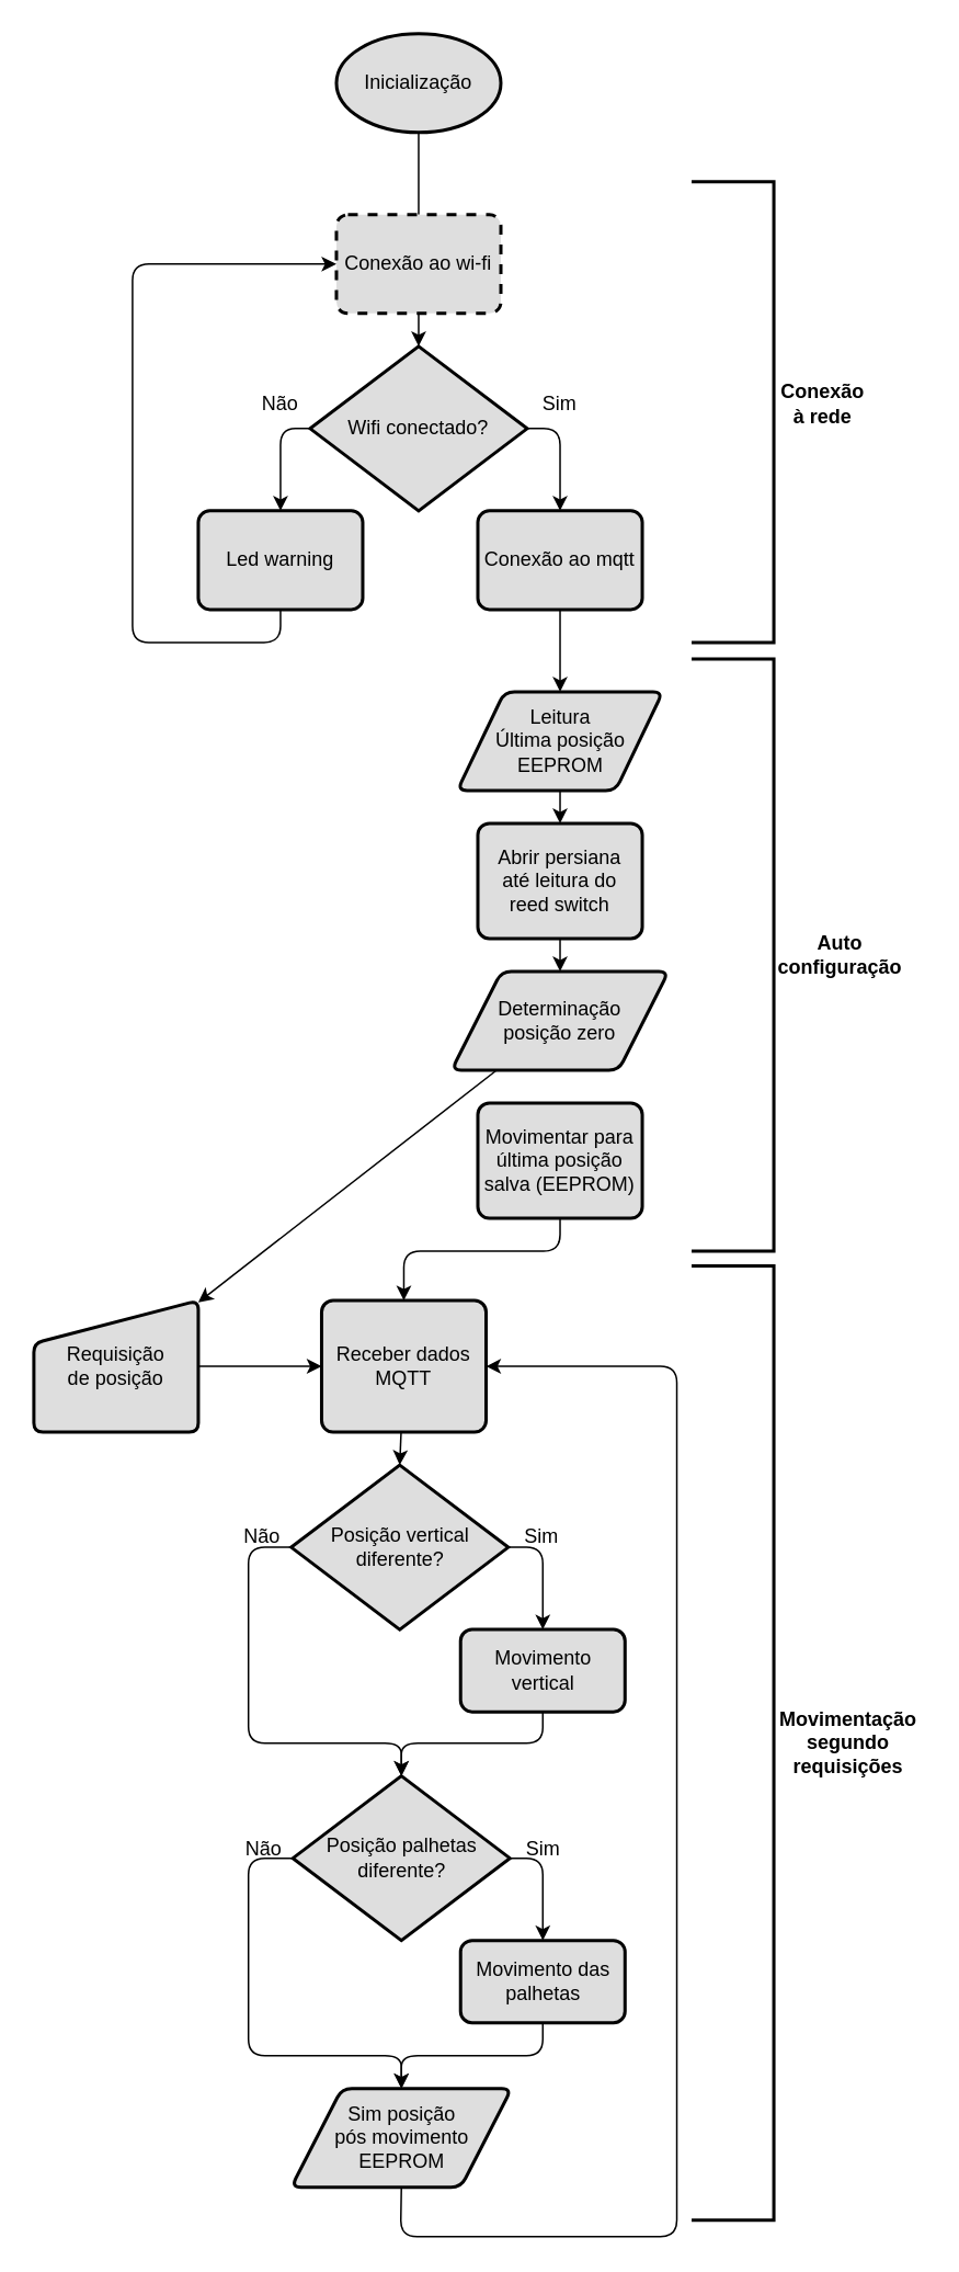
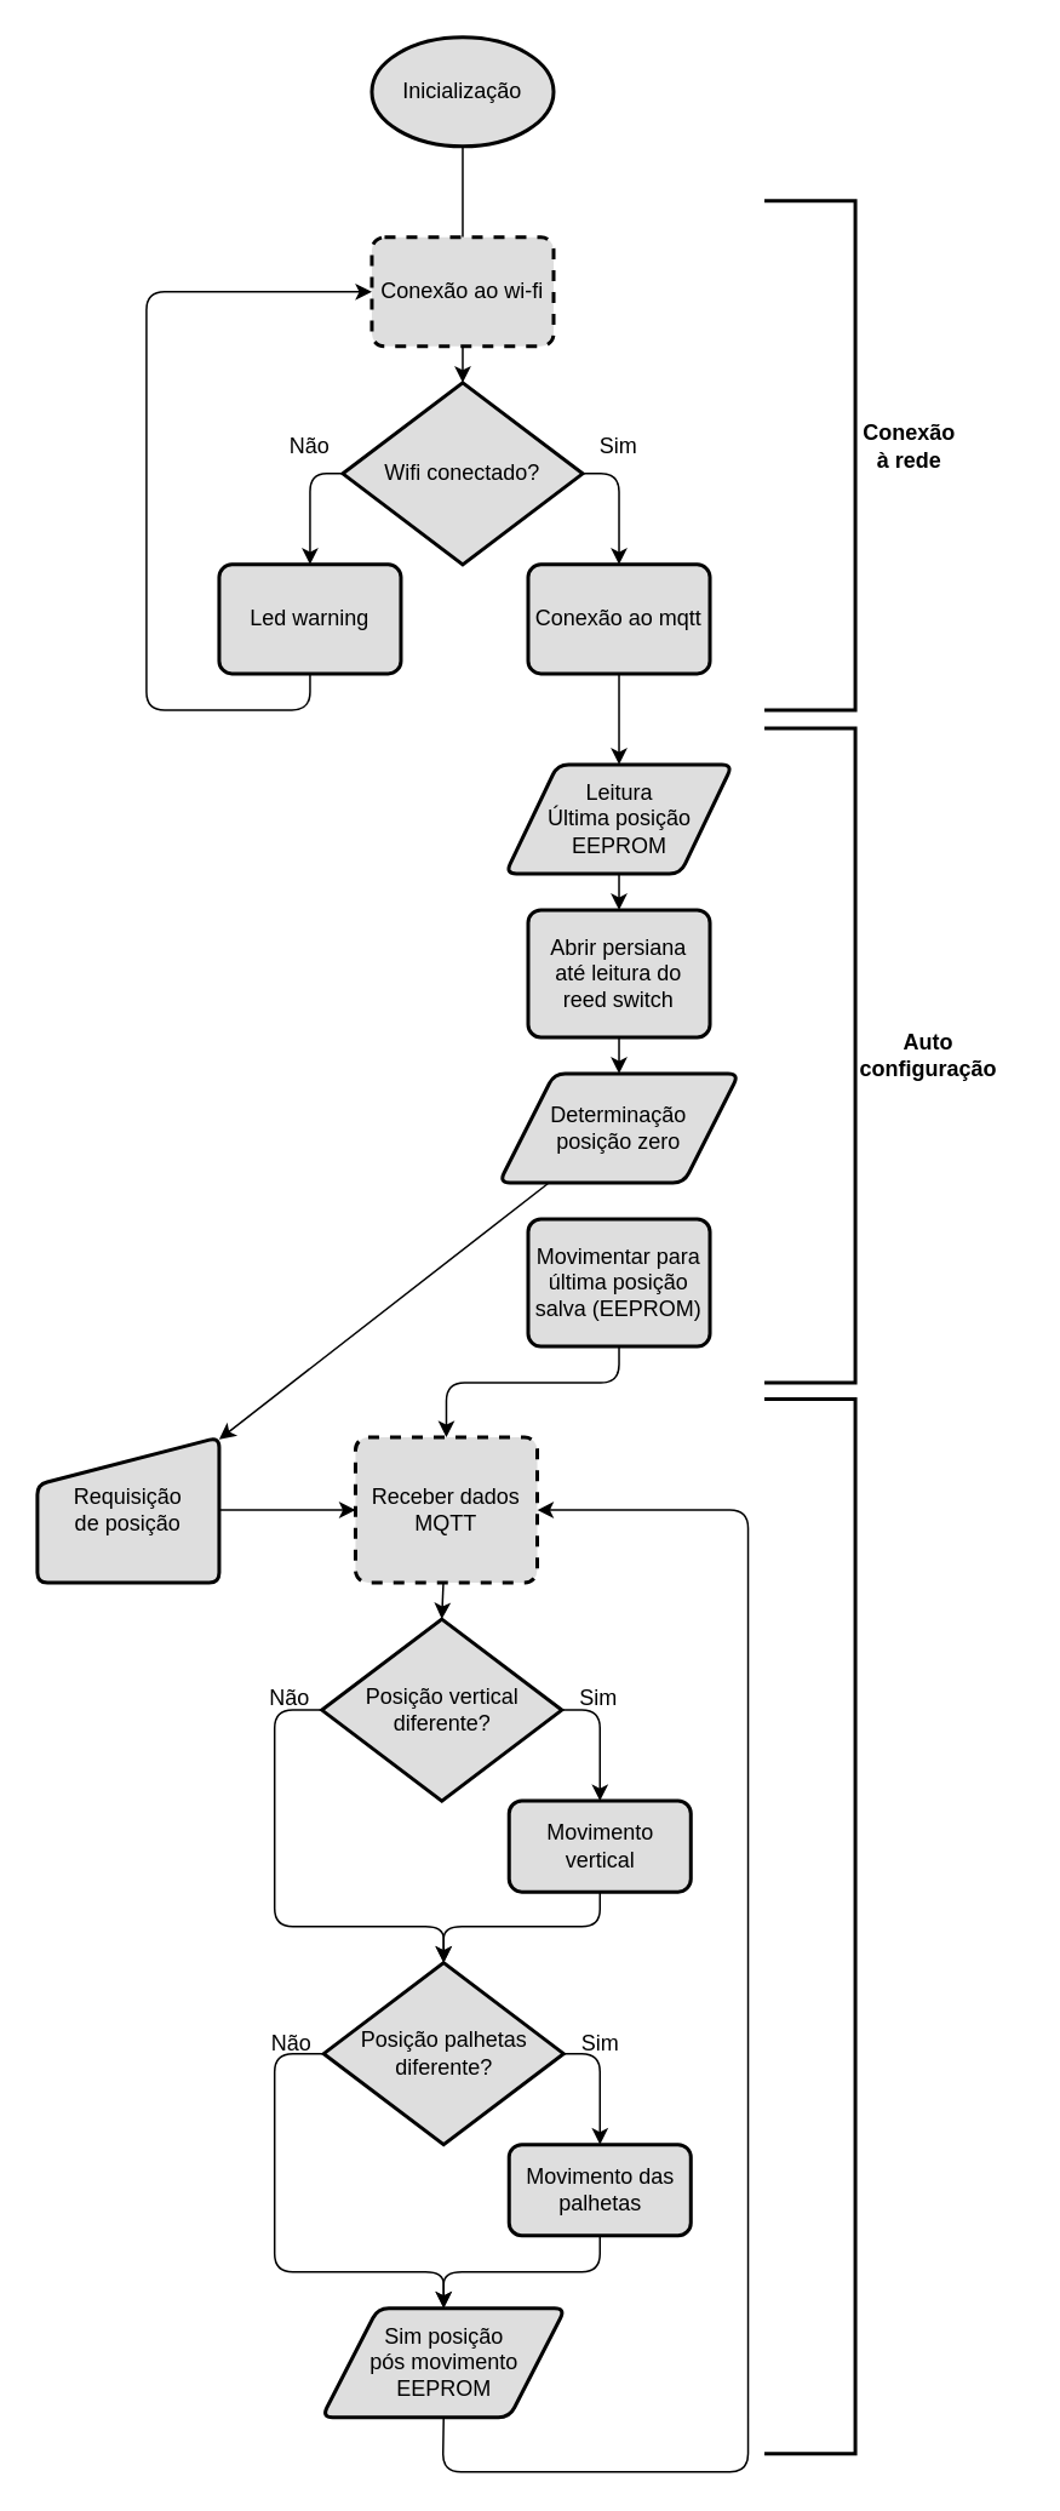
  <mxCell id="0" />
  <mxCell id="1" parent="0" />
  <mxCell id="2" style="edgeStyle=none;html=1;entryX=0.5;entryY=0;entryDx=0;entryDy=0;fontColor=#000000;strokeColor=#000000;fillColor=#DEDEDE;endArrow=none;" parent="1" source="3" target="5" edge="1"><mxGeometry relative="1" as="geometry" /></mxCell>
  <mxCell id="3" value="Inicialização" style="strokeWidth=2;html=1;shape=mxgraph.flowchart.start_1;whiteSpace=wrap;strokeColor=#000000;fillColor=#DEDEDE;fontColor=#000000;" parent="1" vertex="1"><mxGeometry x="204" y="20" width="100" height="60" as="geometry" /></mxCell>
  <mxCell id="4" style="edgeStyle=none;html=1;entryX=0.5;entryY=0;entryDx=0;entryDy=0;entryPerimeter=0;strokeColor=#000000;fillColor=#DEDEDE;fontColor=#000000;" edge="1" parent="1" source="5" target="10"><mxGeometry relative="1" as="geometry" /></mxCell>
  <mxCell id="5" value="Conexão ao wi-fi" style="rounded=1;whiteSpace=wrap;html=1;absoluteArcSize=1;arcSize=14;strokeWidth=2;shadow=0;glass=0;labelBackgroundColor=none;fontColor=#000000;strokeColor=#000000;fillColor=#DEDEDE;dashed=1;" parent="1" vertex="1"><mxGeometry x="204" y="130" width="100" height="60" as="geometry" /></mxCell>
  <mxCell id="6" style="edgeStyle=none;html=1;strokeColor=#000000;fillColor=#DEDEDE;fontColor=#000000;" edge="1" parent="1" source="7" target="16"><mxGeometry relative="1" as="geometry" /></mxCell>
  <mxCell id="7" value="Conexão ao mqtt" style="rounded=1;whiteSpace=wrap;html=1;absoluteArcSize=1;arcSize=14;strokeWidth=2;shadow=0;glass=0;labelBackgroundColor=none;fontColor=#000000;strokeColor=#000000;fillColor=#DEDEDE;" parent="1" vertex="1"><mxGeometry x="290" y="310" width="100" height="60" as="geometry" /></mxCell>
  <mxCell id="8" style="edgeStyle=none;html=1;entryX=0.5;entryY=0;entryDx=0;entryDy=0;exitX=0;exitY=0.5;exitDx=0;exitDy=0;exitPerimeter=0;strokeColor=#000000;fillColor=#DEDEDE;fontColor=#000000;" edge="1" parent="1" source="10" target="12"><mxGeometry relative="1" as="geometry"><mxPoint x="170" y="260" as="targetPoint" /><Array as="points"><mxPoint x="170" y="260" /></Array></mxGeometry></mxCell>
  <mxCell id="9" style="edgeStyle=none;html=1;entryX=0.5;entryY=0;entryDx=0;entryDy=0;exitX=1;exitY=0.5;exitDx=0;exitDy=0;exitPerimeter=0;strokeColor=#000000;fillColor=#DEDEDE;fontColor=#000000;" edge="1" parent="1" source="10" target="7"><mxGeometry relative="1" as="geometry"><Array as="points"><mxPoint x="340" y="260" /></Array></mxGeometry></mxCell>
  <mxCell id="10" value="Wifi conectado?" style="strokeWidth=2;html=1;shape=mxgraph.flowchart.decision;whiteSpace=wrap;strokeColor=#000000;fillColor=#DEDEDE;fontColor=#000000;" vertex="1" parent="1"><mxGeometry x="188" y="210" width="132" height="100" as="geometry" /></mxCell>
  <mxCell id="11" style="edgeStyle=none;html=1;entryX=0;entryY=0.5;entryDx=0;entryDy=0;exitX=0.5;exitY=1;exitDx=0;exitDy=0;strokeColor=#000000;fillColor=#DEDEDE;fontColor=#000000;" edge="1" parent="1" source="12" target="5"><mxGeometry relative="1" as="geometry"><Array as="points"><mxPoint x="170" y="390" /><mxPoint x="80" y="390" /><mxPoint x="80" y="160" /></Array></mxGeometry></mxCell>
  <mxCell id="12" value="Led warning" style="rounded=1;whiteSpace=wrap;html=1;absoluteArcSize=1;arcSize=14;strokeWidth=2;strokeColor=#000000;fillColor=#DEDEDE;fontColor=#000000;" vertex="1" parent="1"><mxGeometry x="120" y="310" width="100" height="60" as="geometry" /></mxCell>
  <mxCell id="13" value="Sim" style="text;html=1;strokeColor=none;fillColor=none;align=center;verticalAlign=middle;whiteSpace=wrap;rounded=0;fontColor=#000000;labelBackgroundColor=none;" vertex="1" parent="1"><mxGeometry x="310" y="230" width="60" height="30" as="geometry" /></mxCell>
  <mxCell id="14" value="Não" style="text;html=1;strokeColor=none;fillColor=none;align=center;verticalAlign=middle;whiteSpace=wrap;rounded=0;fontColor=#000000;" vertex="1" parent="1"><mxGeometry x="140" y="230" width="60" height="30" as="geometry" /></mxCell>
  <mxCell id="15" style="edgeStyle=none;html=1;entryX=0.5;entryY=0;entryDx=0;entryDy=0;strokeColor=#000000;fillColor=#DEDEDE;fontColor=#000000;" edge="1" parent="1" source="16" target="18"><mxGeometry relative="1" as="geometry" /></mxCell>
  <mxCell id="16" value="Leitura&lt;br&gt;Última posição&lt;br&gt;EEPROM" style="shape=parallelogram;html=1;strokeWidth=2;perimeter=parallelogramPerimeter;whiteSpace=wrap;rounded=1;arcSize=12;size=0.23;strokeColor=#000000;fillColor=#DEDEDE;fontColor=#000000;" vertex="1" parent="1"><mxGeometry x="277.5" y="420" width="125" height="60" as="geometry" /></mxCell>
  <mxCell id="17" style="edgeStyle=none;html=1;entryX=0.5;entryY=0;entryDx=0;entryDy=0;strokeColor=#000000;fillColor=#DEDEDE;fontColor=#000000;" edge="1" parent="1" source="18" target="20"><mxGeometry relative="1" as="geometry" /></mxCell>
  <mxCell id="18" value="Abrir persiana&lt;br&gt;até leitura do&lt;br&gt;reed switch" style="rounded=1;whiteSpace=wrap;html=1;absoluteArcSize=1;arcSize=14;strokeWidth=2;strokeColor=#000000;fillColor=#DEDEDE;fontColor=#000000;" vertex="1" parent="1"><mxGeometry x="290" y="500" width="100" height="70" as="geometry" /></mxCell>
  <mxCell id="19" style="edgeStyle=none;html=1;strokeColor=#000000;fillColor=#DEDEDE;fontColor=#000000;" edge="1" parent="1" source="20" target="26"><mxGeometry relative="1" as="geometry" /></mxCell>
  <mxCell id="20" value="Determinação&lt;br&gt;posição zero" style="shape=parallelogram;html=1;strokeWidth=2;perimeter=parallelogramPerimeter;whiteSpace=wrap;rounded=1;arcSize=12;size=0.23;strokeColor=#000000;fillColor=#DEDEDE;fontColor=#000000;" vertex="1" parent="1"><mxGeometry x="274" y="590" width="132" height="60" as="geometry" /></mxCell>
  <mxCell id="21" value="" style="strokeWidth=2;html=1;shape=mxgraph.flowchart.annotation_1;align=left;pointerEvents=1;flipH=1;strokeColor=#000000;fillColor=#DEDEDE;fontColor=#000000;" vertex="1" parent="1"><mxGeometry x="420" y="110" width="50" height="280" as="geometry" /></mxCell>
  <mxCell id="22" value="" style="strokeWidth=2;html=1;shape=mxgraph.flowchart.annotation_1;align=left;pointerEvents=1;flipH=1;strokeColor=#000000;fillColor=#DEDEDE;fontColor=#000000;" vertex="1" parent="1"><mxGeometry x="420" y="400" width="50" height="360" as="geometry" /></mxCell>
  <mxCell id="23" style="edgeStyle=none;html=1;entryX=0.5;entryY=0;entryDx=0;entryDy=0;exitX=0.5;exitY=1;exitDx=0;exitDy=0;strokeColor=#000000;fillColor=#DEDEDE;fontColor=#000000;" edge="1" parent="1" source="24" target="28"><mxGeometry relative="1" as="geometry"><Array as="points"><mxPoint x="340" y="760" /><mxPoint x="245" y="760" /></Array></mxGeometry></mxCell>
  <mxCell id="24" value="Movimentar para&lt;br&gt;última posição&lt;br&gt;salva (EEPROM)" style="rounded=1;whiteSpace=wrap;html=1;absoluteArcSize=1;arcSize=14;strokeWidth=2;strokeColor=#000000;fillColor=#DEDEDE;fontColor=#000000;" vertex="1" parent="1"><mxGeometry x="290" y="670" width="100" height="70" as="geometry" /></mxCell>
  <mxCell id="25" style="edgeStyle=none;html=1;entryX=0;entryY=0.5;entryDx=0;entryDy=0;strokeColor=#000000;fillColor=#DEDEDE;fontColor=#000000;" edge="1" parent="1" source="26" target="28"><mxGeometry relative="1" as="geometry" /></mxCell>
  <mxCell id="26" value="Requisição&lt;br&gt;de posição" style="html=1;strokeWidth=2;shape=manualInput;whiteSpace=wrap;rounded=1;size=26;arcSize=11;strokeColor=#000000;fillColor=#DEDEDE;fontColor=#000000;" vertex="1" parent="1"><mxGeometry x="20" y="790" width="100" height="80" as="geometry" /></mxCell>
  <mxCell id="27" style="edgeStyle=none;html=1;entryX=0.5;entryY=0;entryDx=0;entryDy=0;entryPerimeter=0;strokeColor=#000000;fillColor=#DEDEDE;fontColor=#000000;" edge="1" parent="1" source="28" target="31"><mxGeometry relative="1" as="geometry" /></mxCell>
- <mxCell id="28" value="Receber dados&lt;br&gt;MQTT" style="rounded=1;whiteSpace=wrap;html=1;absoluteArcSize=1;arcSize=14;strokeWidth=2;strokeColor=#000000;fillColor=#DEDEDE;fontColor=#000000;" vertex="1" parent="1"><mxGeometry x="195" y="790" width="100" height="80" as="geometry" /></mxCell>
+ <mxCell id="28" value="Receber dados&lt;br&gt;MQTT" style="rounded=1;whiteSpace=wrap;html=1;absoluteArcSize=1;arcSize=14;strokeWidth=2;strokeColor=#000000;fillColor=#DEDEDE;fontColor=#000000;dashed=1;" vertex="1" parent="1"><mxGeometry x="195" y="790" width="100" height="80" as="geometry" /></mxCell>
  <mxCell id="29" style="edgeStyle=none;html=1;entryX=0.5;entryY=0;entryDx=0;entryDy=0;exitX=1;exitY=0.5;exitDx=0;exitDy=0;exitPerimeter=0;strokeColor=#000000;fillColor=#DEDEDE;fontColor=#000000;" edge="1" parent="1" source="31" target="33"><mxGeometry relative="1" as="geometry"><Array as="points"><mxPoint x="329.5" y="940" /></Array></mxGeometry></mxCell>
  <mxCell id="30" style="edgeStyle=none;html=1;exitX=0;exitY=0.5;exitDx=0;exitDy=0;exitPerimeter=0;strokeColor=#000000;fillColor=#DEDEDE;fontColor=#000000;" edge="1" parent="1" source="31"><mxGeometry relative="1" as="geometry"><mxPoint x="243.5" y="1079" as="targetPoint" /><Array as="points"><mxPoint x="150.5" y="940" /><mxPoint x="150.5" y="1059" /><mxPoint x="243.5" y="1059" /></Array></mxGeometry></mxCell>
  <mxCell id="31" value="Posição vertical&lt;br&gt;diferente?" style="strokeWidth=2;html=1;shape=mxgraph.flowchart.decision;whiteSpace=wrap;strokeColor=#000000;fillColor=#DEDEDE;fontColor=#000000;" vertex="1" parent="1"><mxGeometry x="176.5" y="890" width="132" height="100" as="geometry" /></mxCell>
  <mxCell id="32" style="edgeStyle=none;html=1;entryX=0.5;entryY=0;entryDx=0;entryDy=0;entryPerimeter=0;exitX=0.5;exitY=1;exitDx=0;exitDy=0;strokeColor=#000000;fillColor=#DEDEDE;fontColor=#000000;" edge="1" parent="1" source="33" target="36"><mxGeometry relative="1" as="geometry"><Array as="points"><mxPoint x="329.5" y="1059" /><mxPoint x="243.5" y="1059" /></Array></mxGeometry></mxCell>
  <mxCell id="33" value="Movimento vertical" style="rounded=1;whiteSpace=wrap;html=1;absoluteArcSize=1;arcSize=14;strokeWidth=2;strokeColor=#000000;fillColor=#DEDEDE;fontColor=#000000;" vertex="1" parent="1"><mxGeometry x="279.5" y="990" width="100" height="50" as="geometry" /></mxCell>
  <mxCell id="34" style="edgeStyle=none;html=1;entryX=0.5;entryY=0;entryDx=0;entryDy=0;exitX=1;exitY=0.5;exitDx=0;exitDy=0;exitPerimeter=0;strokeColor=#000000;fillColor=#DEDEDE;fontColor=#000000;" edge="1" parent="1" source="36" target="38"><mxGeometry relative="1" as="geometry"><Array as="points"><mxPoint x="329.5" y="1129" /></Array></mxGeometry></mxCell>
  <mxCell id="35" style="edgeStyle=none;html=1;entryX=0.5;entryY=0;entryDx=0;entryDy=0;exitX=0;exitY=0.5;exitDx=0;exitDy=0;exitPerimeter=0;strokeColor=#000000;fillColor=#DEDEDE;fontColor=#000000;" edge="1" parent="1" source="36" target="40"><mxGeometry relative="1" as="geometry"><mxPoint x="170.5" y="1159" as="sourcePoint" /><Array as="points"><mxPoint x="150.5" y="1129" /><mxPoint x="150.5" y="1249" /><mxPoint x="243.5" y="1249" /></Array></mxGeometry></mxCell>
  <mxCell id="36" value="Posição palhetas&lt;br&gt;diferente?" style="strokeWidth=2;html=1;shape=mxgraph.flowchart.decision;whiteSpace=wrap;strokeColor=#000000;fillColor=#DEDEDE;fontColor=#000000;" vertex="1" parent="1"><mxGeometry x="177.5" y="1079" width="132" height="100" as="geometry" /></mxCell>
  <mxCell id="37" style="edgeStyle=none;html=1;entryX=0.5;entryY=0;entryDx=0;entryDy=0;strokeColor=#000000;fillColor=#DEDEDE;fontColor=#000000;" edge="1" parent="1" source="38" target="40"><mxGeometry relative="1" as="geometry"><Array as="points"><mxPoint x="329.5" y="1249" /><mxPoint x="243.5" y="1249" /></Array></mxGeometry></mxCell>
  <mxCell id="38" value="Movimento das palhetas" style="rounded=1;whiteSpace=wrap;html=1;absoluteArcSize=1;arcSize=14;strokeWidth=2;strokeColor=#000000;fillColor=#DEDEDE;fontColor=#000000;" vertex="1" parent="1"><mxGeometry x="279.5" y="1179" width="100" height="50" as="geometry" /></mxCell>
  <mxCell id="39" style="edgeStyle=none;html=1;entryX=1;entryY=0.5;entryDx=0;entryDy=0;exitX=0.5;exitY=1;exitDx=0;exitDy=0;strokeColor=#000000;fillColor=#DEDEDE;fontColor=#000000;" edge="1" parent="1" source="40" target="28"><mxGeometry relative="1" as="geometry"><Array as="points"><mxPoint x="243" y="1359" /><mxPoint x="411" y="1359" /><mxPoint x="411" y="830" /></Array></mxGeometry></mxCell>
  <mxCell id="40" value="Sim posição&lt;br&gt;pós movimento&lt;br&gt;EEPROM" style="shape=parallelogram;html=1;strokeWidth=2;perimeter=parallelogramPerimeter;whiteSpace=wrap;rounded=1;arcSize=12;size=0.23;strokeColor=#000000;fillColor=#DEDEDE;fontColor=#000000;" vertex="1" parent="1"><mxGeometry x="176.5" y="1269" width="134" height="60" as="geometry" /></mxCell>
  <mxCell id="41" value="" style="strokeWidth=2;html=1;shape=mxgraph.flowchart.annotation_1;align=left;pointerEvents=1;flipH=1;strokeColor=#000000;fillColor=#DEDEDE;fontColor=#000000;" vertex="1" parent="1"><mxGeometry x="420" y="769" width="50" height="580" as="geometry" /></mxCell>
  <mxCell id="42" value="&lt;b&gt;Conexão à rede&lt;/b&gt;" style="text;html=1;strokeColor=none;fillColor=none;align=center;verticalAlign=middle;whiteSpace=wrap;rounded=0;fontColor=#000000;" vertex="1" parent="1"><mxGeometry x="470" y="230" width="60" height="30" as="geometry" /></mxCell>
  <mxCell id="43" value="Auto configuração" style="text;html=1;strokeColor=none;fillColor=none;align=center;verticalAlign=middle;whiteSpace=wrap;rounded=0;fontStyle=1;fontColor=#000000;" vertex="1" parent="1"><mxGeometry x="470" y="565" width="81" height="30" as="geometry" /></mxCell>
- <mxCell id="44" value="&lt;b&gt;Movimentação&lt;br&gt;segundo&lt;br&gt;requisições&lt;br&gt;&lt;/b&gt;" style="text;html=1;strokeColor=none;fillColor=none;align=center;verticalAlign=middle;whiteSpace=wrap;rounded=0;fontColor=#000000;" vertex="1" parent="1"><mxGeometry x="470" y="1044" width="91" height="30" as="geometry" /></mxCell>
  <mxCell id="45" value="Não" style="text;html=1;strokeColor=none;fillColor=none;align=center;verticalAlign=middle;whiteSpace=wrap;rounded=0;fontColor=#000000;" vertex="1" parent="1"><mxGeometry x="128.5" y="919" width="60" height="30" as="geometry" /></mxCell>
  <mxCell id="46" value="Sim" style="text;html=1;strokeColor=none;fillColor=none;align=center;verticalAlign=middle;whiteSpace=wrap;rounded=0;fontColor=#000000;labelBackgroundColor=none;" vertex="1" parent="1"><mxGeometry x="298.5" y="919" width="60" height="30" as="geometry" /></mxCell>
  <mxCell id="47" value="Não" style="text;html=1;strokeColor=none;fillColor=none;align=center;verticalAlign=middle;whiteSpace=wrap;rounded=0;fontColor=#000000;" vertex="1" parent="1"><mxGeometry x="130" y="1109" width="60" height="30" as="geometry" /></mxCell>
  <mxCell id="48" value="Sim" style="text;html=1;strokeColor=none;fillColor=none;align=center;verticalAlign=middle;whiteSpace=wrap;rounded=0;fontColor=#000000;labelBackgroundColor=none;" vertex="1" parent="1"><mxGeometry x="300" y="1109" width="60" height="30" as="geometry" /></mxCell>
